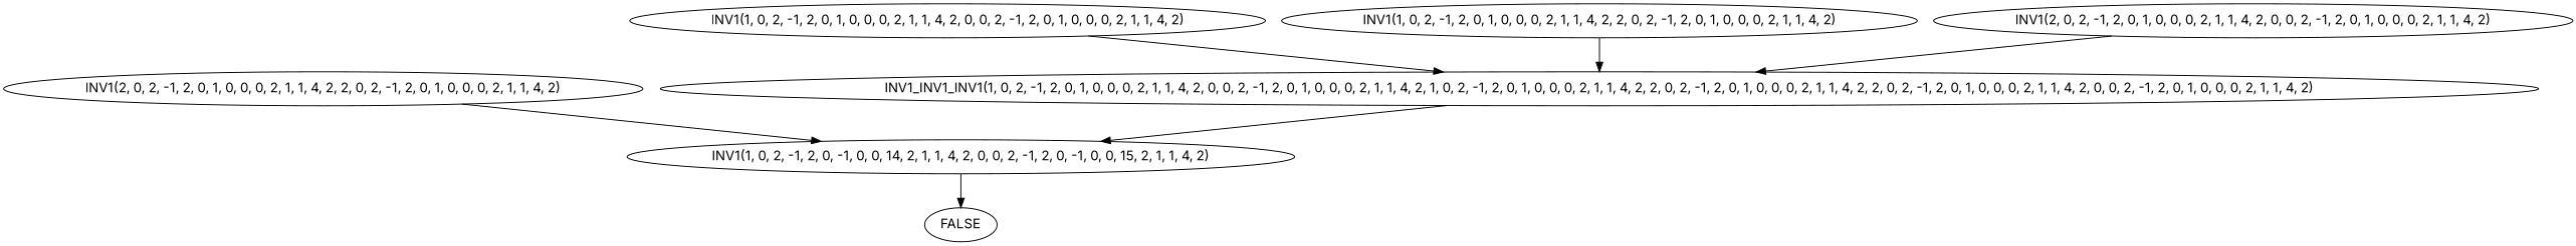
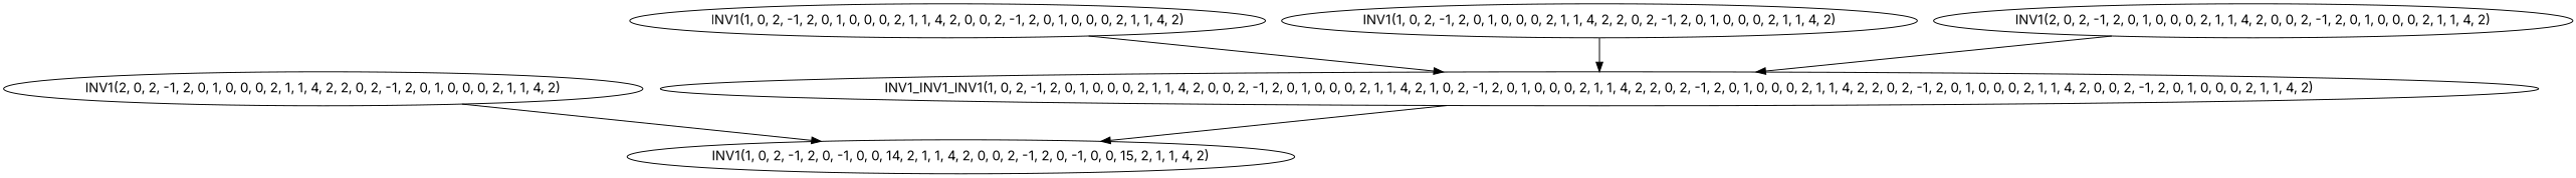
  digraph {
    fontname=Inter
    node [fontname=Inter]
    edge [fontname=Inter]
-   n1 [label=FALSE]
    n2 [label="INV1(1, 0, 2, -1, 2, 0, -1, 0, 0, 14, 2, 1, 1, 4, 2, 0, 0, 2, -1, 2, 0, -1, 0, 0, 15, 2, 1, 1, 4, 2)"]
    n3 [label="INV1(2, 0, 2, -1, 2, 0, 1, 0, 0, 0, 2, 1, 1, 4, 2, 2, 0, 2, -1, 2, 0, 1, 0, 0, 0, 2, 1, 1, 4, 2)"]
    n4 [label="INV1_INV1_INV1(1, 0, 2, -1, 2, 0, 1, 0, 0, 0, 2, 1, 1, 4, 2, 0, 0, 2, -1, 2, 0, 1, 0, 0, 0, 2, 1, 1, 4, 2, 1, 0, 2, -1, 2, 0, 1, 0, 0, 0, 2, 1, 1, 4, 2, 2, 0, 2, -1, 2, 0, 1, 0, 0, 0, 2, 1, 1, 4, 2, 2, 0, 2, -1, 2, 0, 1, 0, 0, 0, 2, 1, 1, 4, 2, 0, 0, 2, -1, 2, 0, 1, 0, 0, 0, 2, 1, 1, 4, 2)"]
    n5 [label="INV1(1, 0, 2, -1, 2, 0, 1, 0, 0, 0, 2, 1, 1, 4, 2, 0, 0, 2, -1, 2, 0, 1, 0, 0, 0, 2, 1, 1, 4, 2)"]
    n6 [label="INV1(1, 0, 2, -1, 2, 0, 1, 0, 0, 0, 2, 1, 1, 4, 2, 2, 0, 2, -1, 2, 0, 1, 0, 0, 0, 2, 1, 1, 4, 2)"]
    n7 [label="INV1(2, 0, 2, -1, 2, 0, 1, 0, 0, 0, 2, 1, 1, 4, 2, 0, 0, 2, -1, 2, 0, 1, 0, 0, 0, 2, 1, 1, 4, 2)"]
-   n2 -> n1
    n3 -> n2
    n4 -> n2
    n5 -> n4
    n6 -> n4
    n7 -> n4
  }
